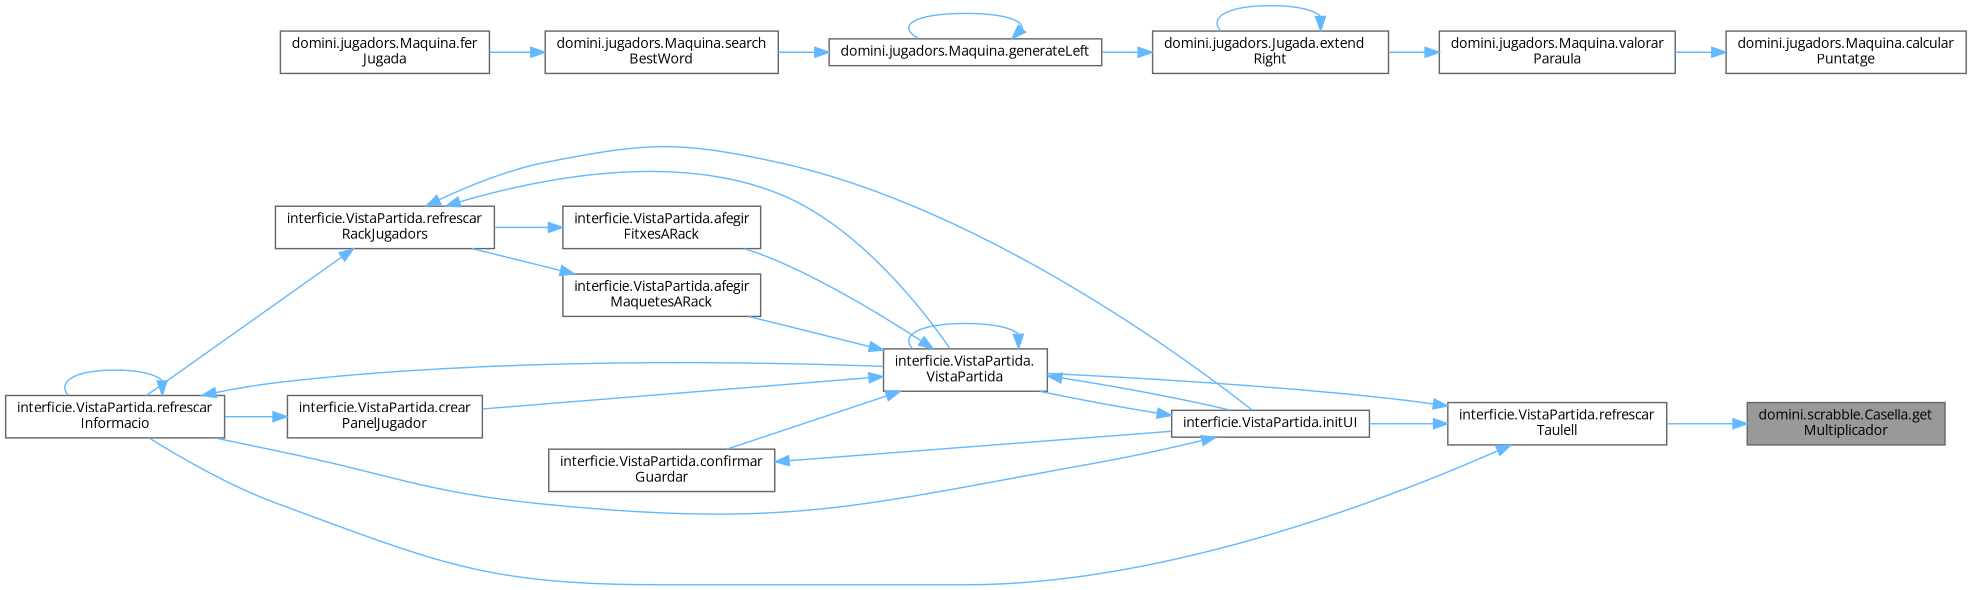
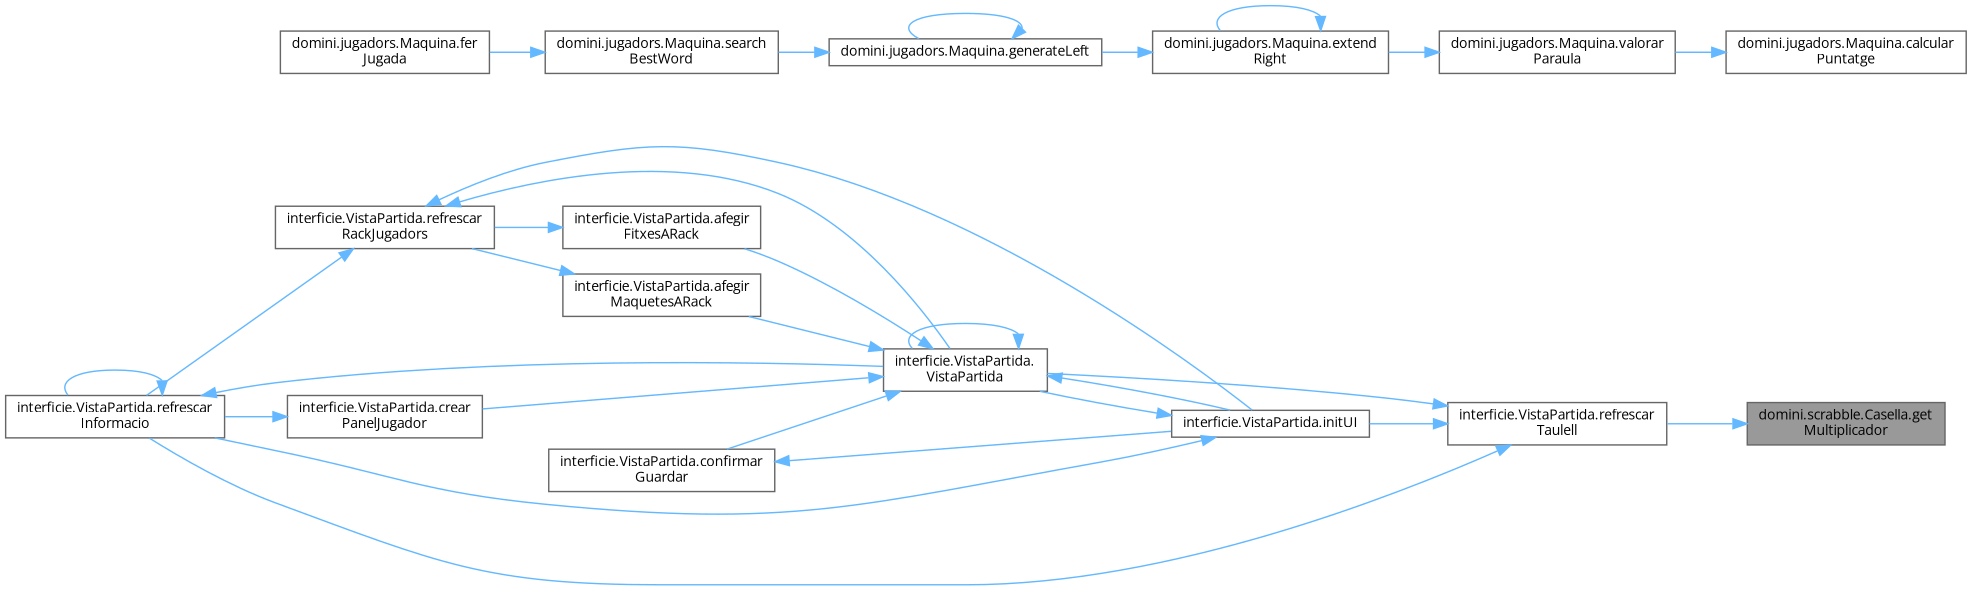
  digraph {
    fontname="Open Sans"
    rankdir=RL
    node [color=grey40 fillcolor=white fontname="Open Sans" fontsize=10 shape=box style=filled]
    edge [color=steelblue1 dir=back fontname="Open Sans" fontsize=10 labelfontname=Helvetica labelfontsize=10 style=solid]
    n1 [color=gray40 fillcolor=grey60 fontcolor=black height=0.2 label="domini.scrabble.Casella.get\lMultiplicador" width=0.4]
    n2 [height=0.2 label="interficie.VistaPartida.refrescar\lTaulell" width=0.4]
    n3 [height=0.2 label="domini.jugadors.Maquina.calcular\lPuntatge" width=0.4]
    n4 [height=0.2 label="domini.jugadors.Maquina.valorar\lParaula" width=0.4]
    n5 [height=0.2 label="interficie.VistaPartida.initUI" width=0.4]
    n6 [height=0.2 label="interficie.VistaPartida.\lVistaPartida" width=0.4]
    n7 [height=0.2 label="interficie.VistaPartida.refrescar\lInformacio" width=0.4]
-   n8 [height=0.2 label="domini.jugadors.Jugada.extend\lRight" width=0.4]
+   n8 [height=0.2 label="domini.jugadors.Maquina.extend\lRight" width=0.4]
    n9 [height=0.2 label="domini.jugadors.Maquina.generateLeft" width=0.4]
    n10 [height=0.2 label="domini.jugadors.Maquina.search\lBestWord" width=0.4]
    n11 [height=0.2 label="domini.jugadors.Maquina.fer\lJugada" width=0.4]
    n12 [height=0.2 label="interficie.VistaPartida.afegir\lFitxesARack" width=0.4]
    n13 [height=0.2 label="interficie.VistaPartida.afegir\lMaquetesARack" width=0.4]
    n14 [height=0.2 label="interficie.VistaPartida.confirmar\lGuardar" width=0.4]
    n15 [height=0.2 label="interficie.VistaPartida.crear\lPanelJugador" width=0.4]
    n16 [height=0.2 label="interficie.VistaPartida.refrescar\lRackJugadors" width=0.4]
    n1 -> n2
    n2 -> n5
    n2 -> n6
    n2 -> n7
    n3 -> n4
    n4 -> n8
    n5 -> n6
    n5 -> n7
    n6 -> n5
    n6 -> n6
    n6 -> n12
    n6 -> n13
    n6 -> n14
    n6 -> n15
    n7 -> n6
    n7 -> n7
    n8 -> n8
    n8 -> n9
    n9 -> n9
    n9 -> n10
    n10 -> n11
    n12 -> n16
    n13 -> n16
    n14 -> n5
    n15 -> n7
    n16 -> n5
    n16 -> n6
    n16 -> n7
  }
